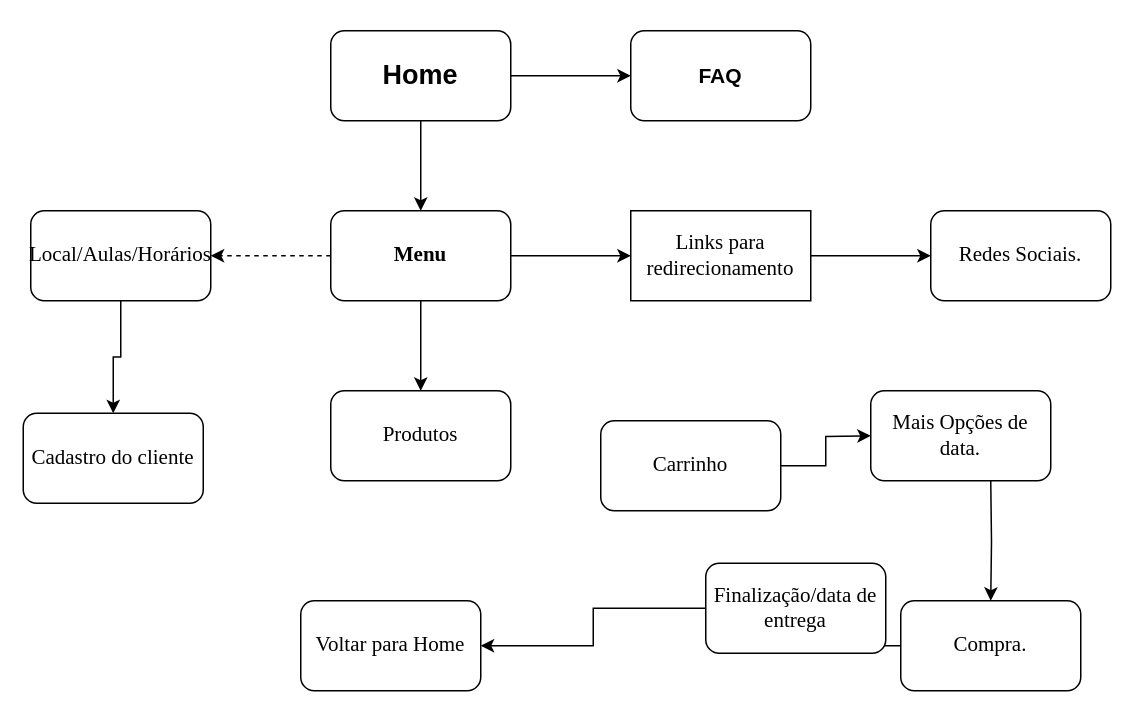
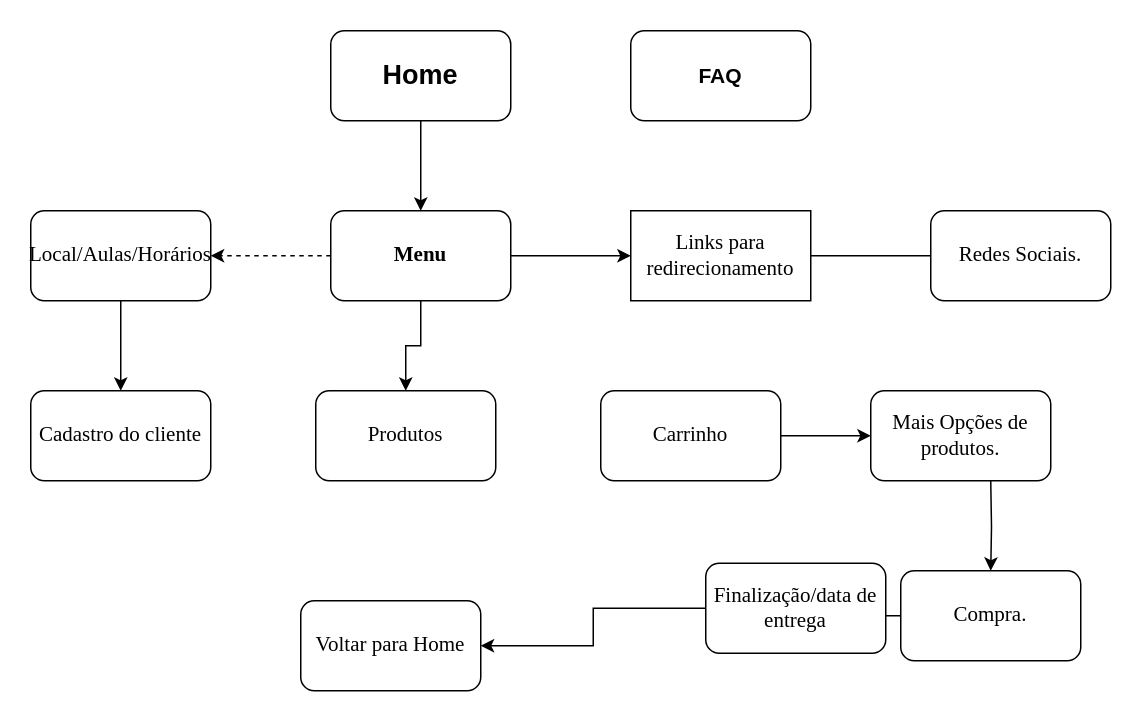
  <mxCell id="0" />
  <mxCell id="1" parent="0" />
  <mxCell id="2" value="" style="edgeStyle=orthogonalEdgeStyle;rounded=0;orthogonalLoop=1;jettySize=auto;html=1;fontFamily=Times New Roman;" edge="1" parent="1" source="4" target="8"><mxGeometry relative="1" as="geometry"><mxPoint x="280" y="150" as="targetPoint" /></mxGeometry></mxCell>
- <mxCell id="3" value="" style="edgeStyle=orthogonalEdgeStyle;rounded=0;orthogonalLoop=1;jettySize=auto;html=1;fontFamily=Times New Roman;fontSize=14;" edge="1" parent="1" source="4" target="24"><mxGeometry relative="1" as="geometry" /></mxCell>
  <mxCell id="4" value="&lt;h2 style=&quot;line-height: 1.2;&quot;&gt;Home&lt;/h2&gt;" style="rounded=1;whiteSpace=wrap;html=1;" vertex="1" parent="1"><mxGeometry x="220" y="20" width="120" height="60" as="geometry" /></mxCell>
  <mxCell id="5" value="" style="edgeStyle=orthogonalEdgeStyle;rounded=0;orthogonalLoop=1;jettySize=auto;html=1;fontFamily=Times New Roman;fontSize=14;" edge="1" parent="1" source="8" target="9"><mxGeometry relative="1" as="geometry" /></mxCell>
  <mxCell id="6" value="" style="edgeStyle=orthogonalEdgeStyle;rounded=0;orthogonalLoop=1;jettySize=auto;html=1;fontFamily=Times New Roman;fontSize=14;dashed=1;" edge="1" parent="1" source="8" target="13"><mxGeometry relative="1" as="geometry" /></mxCell>
  <mxCell id="7" value="" style="edgeStyle=orthogonalEdgeStyle;rounded=0;orthogonalLoop=1;jettySize=auto;html=1;fontFamily=Times New Roman;fontSize=14;" edge="1" parent="1" source="8"><mxGeometry relative="1" as="geometry"><mxPoint x="420" y="170" as="targetPoint" /></mxGeometry></mxCell>
  <mxCell id="8" value="&lt;b style=&quot;font-size: 14px;&quot;&gt;Menu&lt;/b&gt;" style="rounded=1;whiteSpace=wrap;html=1;fontFamily=Times New Roman;fontSize=14;" vertex="1" parent="1"><mxGeometry x="220" y="140" width="120" height="60" as="geometry" /></mxCell>
- <mxCell id="9" value="Produtos" style="whiteSpace=wrap;html=1;fontSize=14;fontFamily=Times New Roman;rounded=1;" vertex="1" parent="1"><mxGeometry x="220" y="260" width="120" height="60" as="geometry" /></mxCell>
+ <mxCell id="9" value="Produtos" style="whiteSpace=wrap;html=1;fontSize=14;fontFamily=Times New Roman;rounded=1;" vertex="1" parent="1"><mxGeometry x="210" y="260" width="120" height="60" as="geometry" /></mxCell>
  <mxCell id="10" value="" style="edgeStyle=orthogonalEdgeStyle;rounded=0;orthogonalLoop=1;jettySize=auto;html=1;fontFamily=Times New Roman;fontSize=14;" edge="1" parent="1" source="11"><mxGeometry relative="1" as="geometry"><mxPoint x="580" y="290" as="targetPoint" /></mxGeometry></mxCell>
- <mxCell id="11" value="Carrinho" style="whiteSpace=wrap;html=1;fontSize=14;fontFamily=Times New Roman;rounded=1;" vertex="1" parent="1"><mxGeometry x="400" y="280" width="120" height="60" as="geometry" /></mxCell>
+ <mxCell id="11" value="Carrinho" style="whiteSpace=wrap;html=1;fontSize=14;fontFamily=Times New Roman;rounded=1;" vertex="1" parent="1"><mxGeometry x="400" y="260" width="120" height="60" as="geometry" /></mxCell>
  <mxCell id="12" value="" style="edgeStyle=orthogonalEdgeStyle;rounded=0;orthogonalLoop=1;jettySize=auto;html=1;fontFamily=Times New Roman;fontSize=14;" edge="1" parent="1" source="13" target="15"><mxGeometry relative="1" as="geometry" /></mxCell>
  <mxCell id="13" value="Local/Aulas/Horários" style="whiteSpace=wrap;html=1;fontSize=14;fontFamily=Times New Roman;rounded=1;" vertex="1" parent="1"><mxGeometry x="20" y="140" width="120" height="60" as="geometry" /></mxCell>
  <mxCell id="14" value="" style="edgeStyle=orthogonalEdgeStyle;rounded=0;orthogonalLoop=1;jettySize=auto;html=1;fontFamily=Times New Roman;fontSize=13;" edge="1" parent="1" target="19"><mxGeometry relative="1" as="geometry"><mxPoint x="660" y="320" as="sourcePoint" /></mxGeometry></mxCell>
- <mxCell id="15" value="Cadastro do cliente" style="whiteSpace=wrap;html=1;fontSize=14;fontFamily=Times New Roman;rounded=1;" vertex="1" parent="1"><mxGeometry x="15" y="275" width="120" height="60" as="geometry" /></mxCell>
- <mxCell id="16" value="" style="edgeStyle=orthogonalEdgeStyle;rounded=0;orthogonalLoop=1;jettySize=auto;html=1;fontFamily=Times New Roman;fontSize=14;" edge="1" parent="1" source="17" target="23"><mxGeometry relative="1" as="geometry" /></mxCell>
+ <mxCell id="15" value="Cadastro do cliente" style="whiteSpace=wrap;html=1;fontSize=14;fontFamily=Times New Roman;rounded=1;" vertex="1" parent="1"><mxGeometry x="20" y="260" width="120" height="60" as="geometry" /></mxCell>
+ <mxCell id="16" value="" style="edgeStyle=orthogonalEdgeStyle;rounded=0;orthogonalLoop=1;jettySize=auto;html=1;fontFamily=Times New Roman;fontSize=14;endArrow=none;" edge="1" parent="1" source="17" target="23"><mxGeometry relative="1" as="geometry" /></mxCell>
  <mxCell id="17" value="Links para redirecionamento" style="whiteSpace=wrap;html=1;fontFamily=Times New Roman;fontSize=14;" vertex="1" parent="1"><mxGeometry x="420" y="140" width="120" height="60" as="geometry" /></mxCell>
  <mxCell id="18" value="" style="edgeStyle=orthogonalEdgeStyle;rounded=0;orthogonalLoop=1;jettySize=auto;html=1;fontFamily=Times New Roman;fontSize=14;" edge="1" parent="1" source="19" target="22"><mxGeometry relative="1" as="geometry" /></mxCell>
- <mxCell id="19" value="Compra." style="whiteSpace=wrap;html=1;fontSize=14;fontFamily=Times New Roman;rounded=1;" vertex="1" parent="1"><mxGeometry x="600" y="400" width="120" height="60" as="geometry" /></mxCell>
- <mxCell id="20" value="&lt;font style=&quot;font-size: 14px;&quot;&gt;Mais Opções de data.&lt;/font&gt;" style="rounded=1;whiteSpace=wrap;html=1;fontFamily=Times New Roman;fontSize=13;" vertex="1" parent="1"><mxGeometry x="580" y="260" width="120" height="60" as="geometry" /></mxCell>
+ <mxCell id="19" value="Compra." style="whiteSpace=wrap;html=1;fontSize=14;fontFamily=Times New Roman;rounded=1;" vertex="1" parent="1"><mxGeometry x="600" y="380" width="120" height="60" as="geometry" /></mxCell>
+ <mxCell id="20" value="&lt;font style=&quot;font-size: 14px;&quot;&gt;Mais Opções de produtos.&lt;/font&gt;" style="rounded=1;whiteSpace=wrap;html=1;fontFamily=Times New Roman;fontSize=13;" vertex="1" parent="1"><mxGeometry x="580" y="260" width="120" height="60" as="geometry" /></mxCell>
  <mxCell id="21" value="" style="edgeStyle=orthogonalEdgeStyle;rounded=0;orthogonalLoop=1;jettySize=auto;html=1;fontFamily=Times New Roman;fontSize=14;" edge="1" parent="1" source="22" target="25"><mxGeometry relative="1" as="geometry" /></mxCell>
  <mxCell id="22" value="Finalização/data de entrega" style="whiteSpace=wrap;html=1;fontSize=14;fontFamily=Times New Roman;rounded=1;" vertex="1" parent="1"><mxGeometry x="470" y="375" width="120" height="60" as="geometry" /></mxCell>
  <mxCell id="23" value="Redes Sociais." style="rounded=1;whiteSpace=wrap;html=1;fontSize=14;fontFamily=Times New Roman;" vertex="1" parent="1"><mxGeometry x="620" y="140" width="120" height="60" as="geometry" /></mxCell>
  <mxCell id="24" value="&lt;b style=&quot;font-size: 14px;&quot;&gt;FAQ&lt;/b&gt;" style="rounded=1;whiteSpace=wrap;html=1;fontSize=14;" vertex="1" parent="1"><mxGeometry x="420" y="20" width="120" height="60" as="geometry" /></mxCell>
  <mxCell id="25" value="Voltar para Home" style="rounded=1;whiteSpace=wrap;html=1;fontSize=14;fontFamily=Times New Roman;" vertex="1" parent="1"><mxGeometry x="200" y="400" width="120" height="60" as="geometry" /></mxCell>
